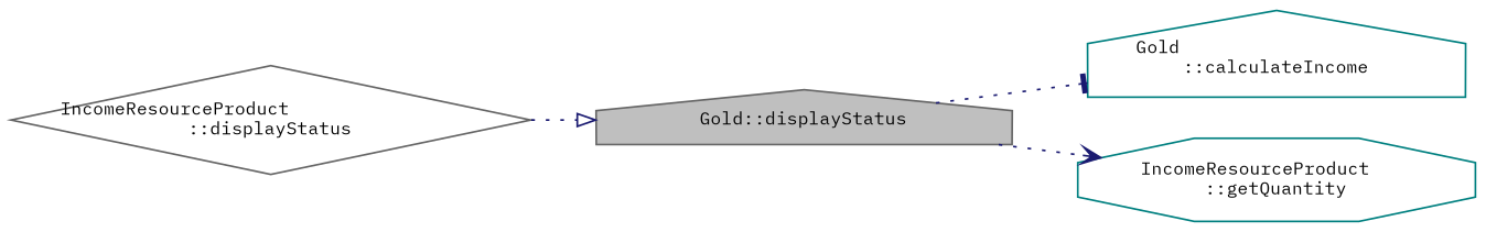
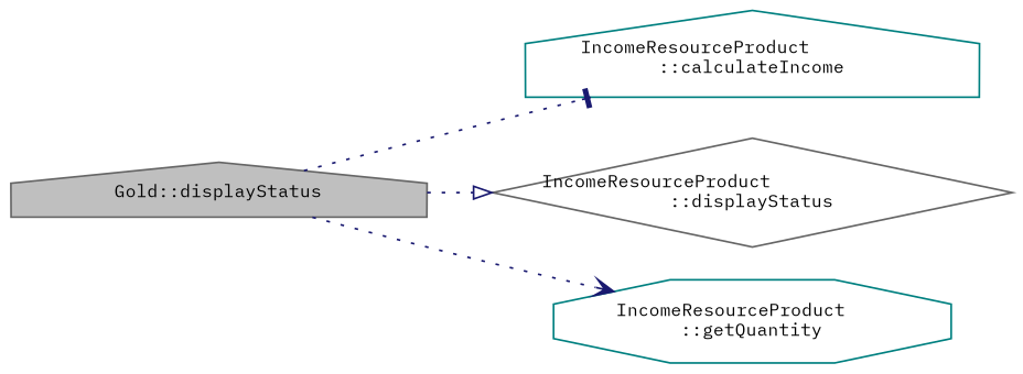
  digraph {
    fontname="IBM Plex Mono"
    rankdir=LR
    node [color=gray40 fillcolor=white fontname="IBM Plex Mono" fontsize=10 shape=house style=filled]
    edge [color=midnightblue fontname="IBM Plex Mono" fontsize=10 labelfontname=Helvetica labelfontsize=10 style=dotted]
    n1 [fillcolor=grey75 fontcolor=black height=0.2 label="Gold::displayStatus" width=0.4]
-   n2 [color=teal height=0.2 label="Gold\l::calculateIncome" width=0.4]
+   n2 [color=teal height=0.2 label="IncomeResourceProduct\l::calculateIncome" width=0.4]
    n3 [height=0.2 label="IncomeResourceProduct\l::displayStatus" shape=diamond width=0.4]
    n4 [color=teal height=0.2 label="IncomeResourceProduct\l::getQuantity" shape=octagon width=0.4]
    n1 -> n2 [arrowhead=tee]
-   n3 -> n1 [arrowhead=onormal]
+   n1 -> n3 [arrowhead=onormal]
    n1 -> n4 [arrowhead=vee]
  }
